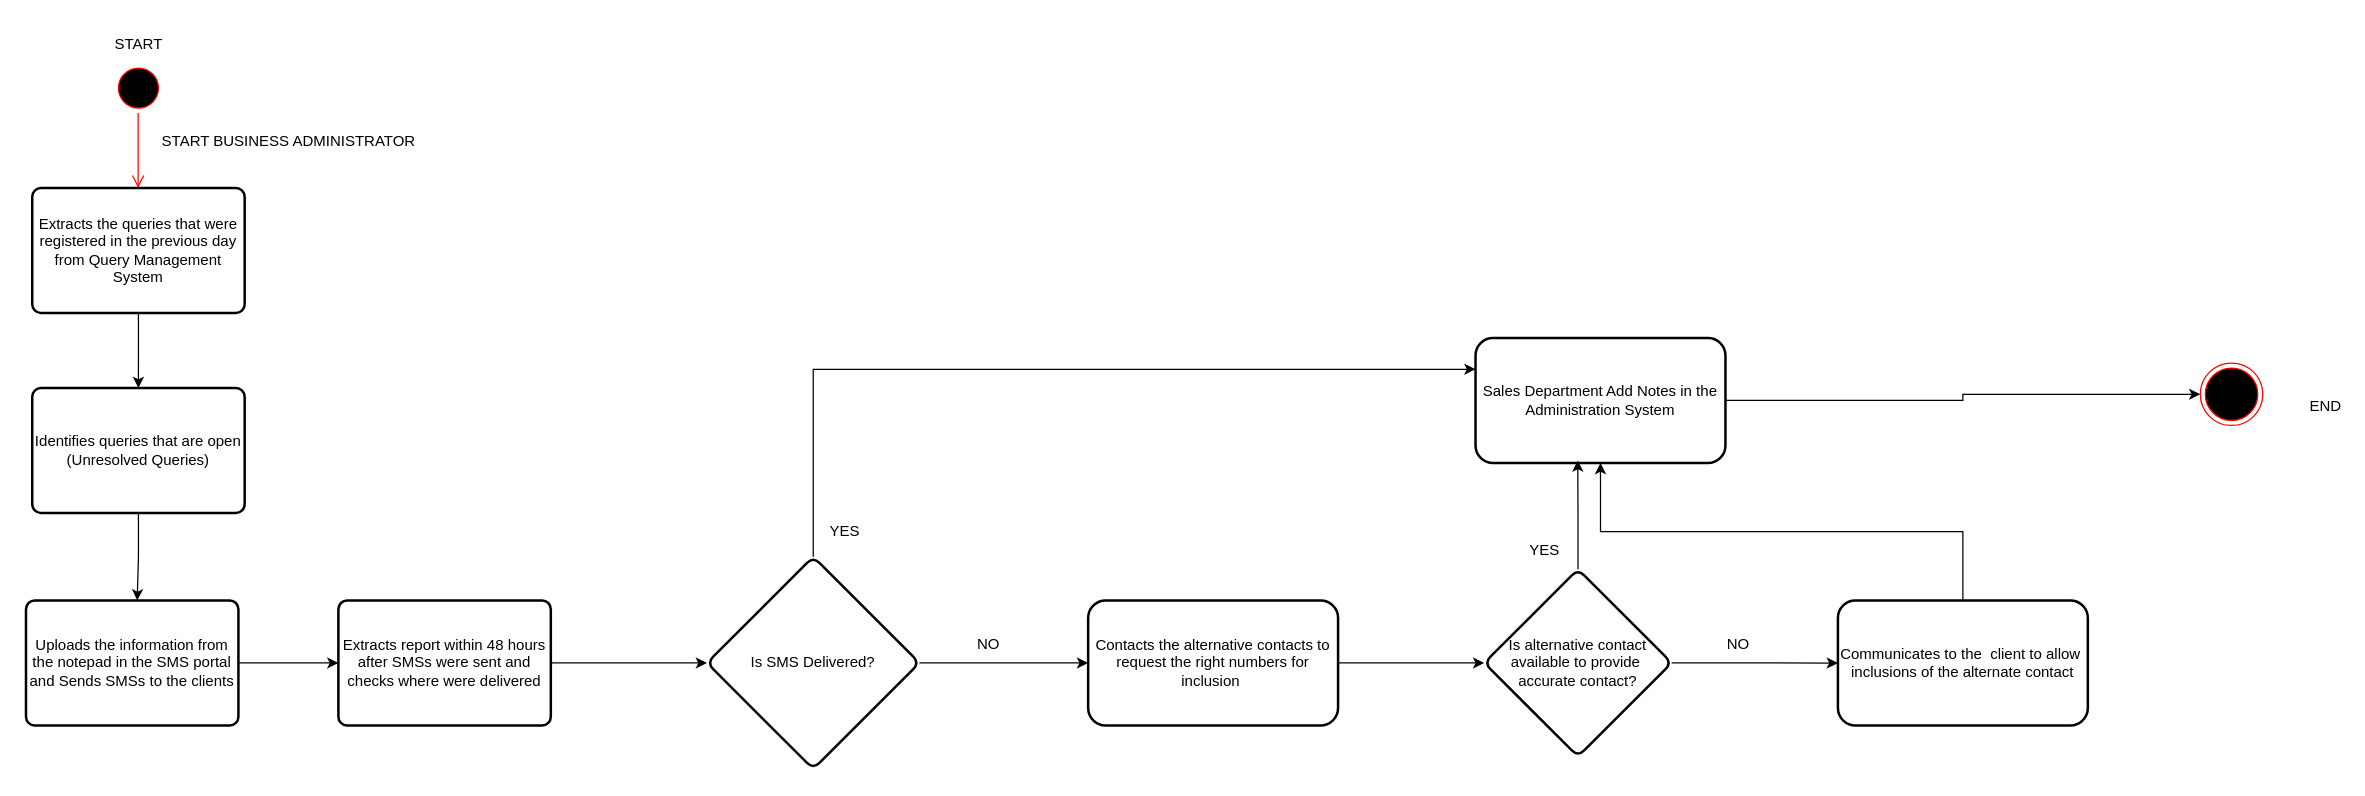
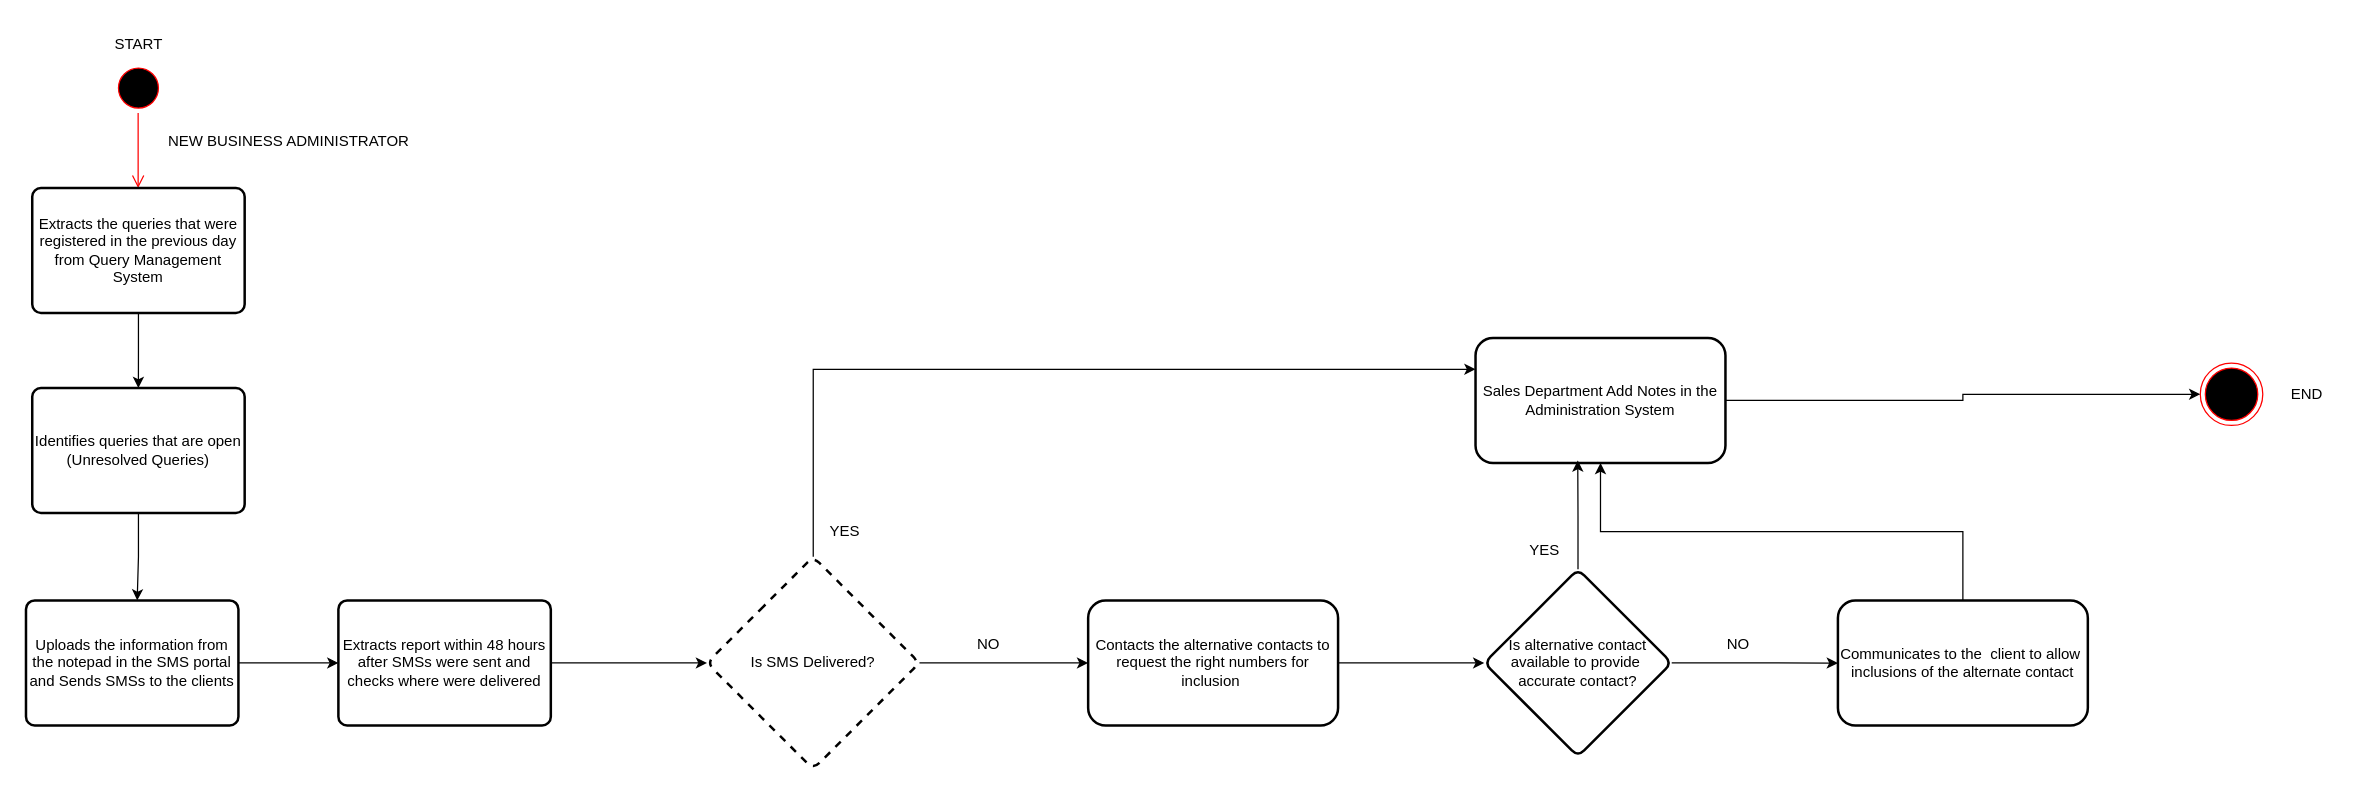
  <mxCell id="0" />
  <mxCell id="1" parent="0" />
  <mxCell id="2" value="" style="ellipse;html=1;shape=startState;fillColor=#000000;strokeColor=#ff0000;" parent="1" vertex="1"><mxGeometry x="90" y="50" width="40" height="40" as="geometry" /></mxCell>
  <mxCell id="3" value="" style="edgeStyle=orthogonalEdgeStyle;html=1;verticalAlign=bottom;endArrow=open;endSize=8;strokeColor=#ff0000;rounded=0;" parent="1" edge="1"><mxGeometry relative="1" as="geometry"><mxPoint x="109.75" y="150" as="targetPoint" /><mxPoint x="109.75" y="90" as="sourcePoint" /></mxGeometry></mxCell>
  <mxCell id="4" value="START" style="text;html=1;align=center;verticalAlign=middle;resizable=0;points=[];autosize=1;strokeColor=none;fillColor=none;" parent="1" vertex="1"><mxGeometry x="80" y="20" width="60" height="30" as="geometry" /></mxCell>
  <mxCell id="5" style="edgeStyle=orthogonalEdgeStyle;rounded=0;orthogonalLoop=1;jettySize=auto;html=1;exitX=0.5;exitY=1;exitDx=0;exitDy=0;" parent="1" source="6" edge="1"><mxGeometry relative="1" as="geometry"><mxPoint x="109.957" y="310" as="targetPoint" /></mxGeometry></mxCell>
  <mxCell id="6" value="Extracts the queries that were registered in the previous day from Query Management System" style="rounded=1;whiteSpace=wrap;html=1;absoluteArcSize=1;arcSize=14;strokeWidth=2;" parent="1" vertex="1"><mxGeometry x="25" y="150" width="170" height="100" as="geometry" /></mxCell>
  <mxCell id="7" value="" style="edgeStyle=orthogonalEdgeStyle;rounded=0;orthogonalLoop=1;jettySize=auto;html=1;" parent="1" source="8" edge="1"><mxGeometry relative="1" as="geometry"><mxPoint x="109" y="480" as="targetPoint" /></mxGeometry></mxCell>
  <mxCell id="8" value="Identifies queries that are open&lt;br&gt;(Unresolved Queries)" style="rounded=1;whiteSpace=wrap;html=1;absoluteArcSize=1;arcSize=14;strokeWidth=2;" parent="1" vertex="1"><mxGeometry x="25" y="310" width="170" height="100" as="geometry" /></mxCell>
  <mxCell id="9" value="" style="ellipse;html=1;shape=endState;fillColor=#000000;strokeColor=#ff0000;" parent="1" vertex="1"><mxGeometry x="1760" y="290" width="50" height="50" as="geometry" /></mxCell>
- <mxCell id="10" value="END" style="text;html=1;align=center;verticalAlign=middle;resizable=0;points=[];autosize=1;strokeColor=none;fillColor=none;" parent="1" vertex="1"><mxGeometry x="1835" y="310" width="50" height="30" as="geometry" /></mxCell>
- <mxCell id="11" value="START BUSINESS ADMINISTRATOR" style="text;html=1;align=center;verticalAlign=middle;resizable=0;points=[];autosize=1;strokeColor=none;fillColor=none;" vertex="1" parent="1"><mxGeometry x="120" y="98" width="220" height="30" as="geometry" /></mxCell>
+ <mxCell id="10" value="END" style="text;html=1;align=center;verticalAlign=middle;resizable=0;points=[];autosize=1;strokeColor=none;fillColor=none;" parent="1" vertex="1"><mxGeometry x="1820" y="300" width="50" height="30" as="geometry" /></mxCell>
+ <mxCell id="11" value="NEW BUSINESS ADMINISTRATOR" style="text;html=1;align=center;verticalAlign=middle;resizable=0;points=[];autosize=1;strokeColor=none;fillColor=none;" vertex="1" parent="1"><mxGeometry x="120" y="98" width="220" height="30" as="geometry" /></mxCell>
  <mxCell id="12" value="" style="edgeStyle=orthogonalEdgeStyle;rounded=0;orthogonalLoop=1;jettySize=auto;html=1;" edge="1" parent="1" source="13" target="15"><mxGeometry relative="1" as="geometry" /></mxCell>
  <mxCell id="13" value="Uploads the information from the notepad in the SMS portal and Sends SMSs to the clients" style="rounded=1;whiteSpace=wrap;html=1;absoluteArcSize=1;arcSize=14;strokeWidth=2;" vertex="1" parent="1"><mxGeometry x="20" y="480" width="170" height="100" as="geometry" /></mxCell>
  <mxCell id="14" value="" style="edgeStyle=orthogonalEdgeStyle;rounded=0;orthogonalLoop=1;jettySize=auto;html=1;" edge="1" parent="1" source="15" target="18"><mxGeometry relative="1" as="geometry" /></mxCell>
  <mxCell id="15" value="Extracts report within 48 hours after SMSs were sent and checks where were delivered" style="rounded=1;whiteSpace=wrap;html=1;absoluteArcSize=1;arcSize=14;strokeWidth=2;" vertex="1" parent="1"><mxGeometry x="270" y="480" width="170" height="100" as="geometry" /></mxCell>
  <mxCell id="16" value="" style="edgeStyle=orthogonalEdgeStyle;rounded=0;orthogonalLoop=1;jettySize=auto;html=1;" edge="1" parent="1" source="18" target="20"><mxGeometry relative="1" as="geometry" /></mxCell>
  <mxCell id="17" style="edgeStyle=orthogonalEdgeStyle;rounded=0;orthogonalLoop=1;jettySize=auto;html=1;exitX=0.5;exitY=0;exitDx=0;exitDy=0;entryX=0;entryY=0.25;entryDx=0;entryDy=0;" edge="1" parent="1" source="18" target="22"><mxGeometry relative="1" as="geometry" /></mxCell>
- <mxCell id="18" value="Is SMS Delivered?" style="rhombus;whiteSpace=wrap;html=1;rounded=1;arcSize=14;strokeWidth=2;" vertex="1" parent="1"><mxGeometry x="565" y="445" width="170" height="170" as="geometry" /></mxCell>
+ <mxCell id="18" value="Is SMS Delivered?" style="rhombus;whiteSpace=wrap;html=1;rounded=1;arcSize=14;strokeWidth=2;dashed=1;" vertex="1" parent="1"><mxGeometry x="565" y="445" width="170" height="170" as="geometry" /></mxCell>
  <mxCell id="19" value="" style="edgeStyle=orthogonalEdgeStyle;rounded=0;orthogonalLoop=1;jettySize=auto;html=1;" edge="1" parent="1" source="20" target="26"><mxGeometry relative="1" as="geometry" /></mxCell>
  <mxCell id="20" value="Contacts the alternative contacts to request the right numbers for inclusion&amp;nbsp;" style="whiteSpace=wrap;html=1;rounded=1;arcSize=14;strokeWidth=2;" vertex="1" parent="1"><mxGeometry x="870" y="480" width="200" height="100" as="geometry" /></mxCell>
  <mxCell id="21" style="edgeStyle=orthogonalEdgeStyle;rounded=0;orthogonalLoop=1;jettySize=auto;html=1;exitX=1;exitY=0.5;exitDx=0;exitDy=0;entryX=0;entryY=0.5;entryDx=0;entryDy=0;" edge="1" parent="1" source="22" target="9"><mxGeometry relative="1" as="geometry"><mxPoint x="1540" y="320" as="targetPoint" /></mxGeometry></mxCell>
  <mxCell id="22" value="Sales Department Add Notes in the Administration System" style="whiteSpace=wrap;html=1;rounded=1;arcSize=14;strokeWidth=2;" vertex="1" parent="1"><mxGeometry x="1180" y="270" width="200" height="100" as="geometry" /></mxCell>
  <mxCell id="23" value="YES" style="text;html=1;align=center;verticalAlign=middle;resizable=0;points=[];autosize=1;strokeColor=none;fillColor=none;" vertex="1" parent="1"><mxGeometry x="650" y="410" width="50" height="30" as="geometry" /></mxCell>
  <mxCell id="24" value="NO" style="text;html=1;align=center;verticalAlign=middle;resizable=0;points=[];autosize=1;strokeColor=none;fillColor=none;" vertex="1" parent="1"><mxGeometry x="770" y="500" width="40" height="30" as="geometry" /></mxCell>
  <mxCell id="25" style="edgeStyle=orthogonalEdgeStyle;rounded=0;orthogonalLoop=1;jettySize=auto;html=1;exitX=1;exitY=0.5;exitDx=0;exitDy=0;" edge="1" parent="1" source="26"><mxGeometry relative="1" as="geometry"><mxPoint x="1470" y="530.143" as="targetPoint" /></mxGeometry></mxCell>
  <mxCell id="26" value="Is alternative contact available to provide&amp;nbsp;&lt;br&gt;accurate contact?" style="rhombus;whiteSpace=wrap;html=1;rounded=1;arcSize=14;strokeWidth=2;" vertex="1" parent="1"><mxGeometry x="1187" y="455" width="150" height="150" as="geometry" /></mxCell>
  <mxCell id="27" style="edgeStyle=orthogonalEdgeStyle;rounded=0;orthogonalLoop=1;jettySize=auto;html=1;exitX=0.5;exitY=0;exitDx=0;exitDy=0;entryX=0.409;entryY=0.98;entryDx=0;entryDy=0;entryPerimeter=0;" edge="1" parent="1" source="26" target="22"><mxGeometry relative="1" as="geometry" /></mxCell>
  <mxCell id="28" value="YES" style="text;html=1;align=center;verticalAlign=middle;resizable=0;points=[];autosize=1;strokeColor=none;fillColor=none;" vertex="1" parent="1"><mxGeometry x="1210" y="425" width="50" height="30" as="geometry" /></mxCell>
  <mxCell id="29" value="Communicates to the&amp;nbsp; client to allow&amp;nbsp; inclusions of the alternate contact" style="whiteSpace=wrap;html=1;rounded=1;arcSize=14;strokeWidth=2;" vertex="1" parent="1"><mxGeometry x="1470" y="480" width="200" height="100" as="geometry" /></mxCell>
  <mxCell id="30" style="edgeStyle=orthogonalEdgeStyle;rounded=0;orthogonalLoop=1;jettySize=auto;html=1;exitX=0.5;exitY=0;exitDx=0;exitDy=0;" edge="1" parent="1" source="29" target="22"><mxGeometry relative="1" as="geometry" /></mxCell>
  <mxCell id="31" value="NO" style="text;html=1;align=center;verticalAlign=middle;resizable=0;points=[];autosize=1;strokeColor=none;fillColor=none;" vertex="1" parent="1"><mxGeometry x="1370" y="500" width="40" height="30" as="geometry" /></mxCell>
